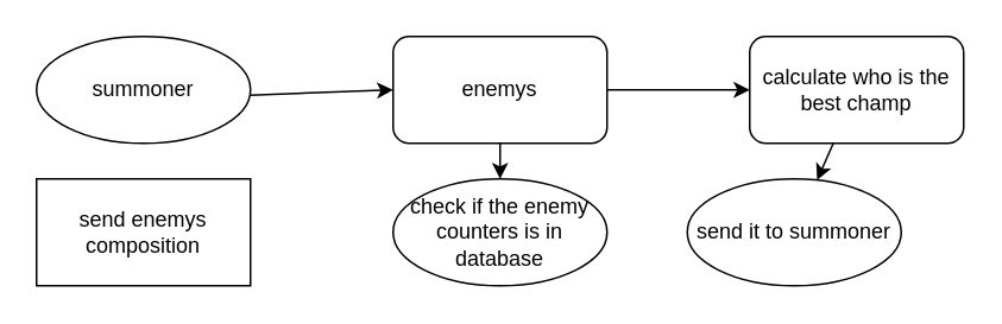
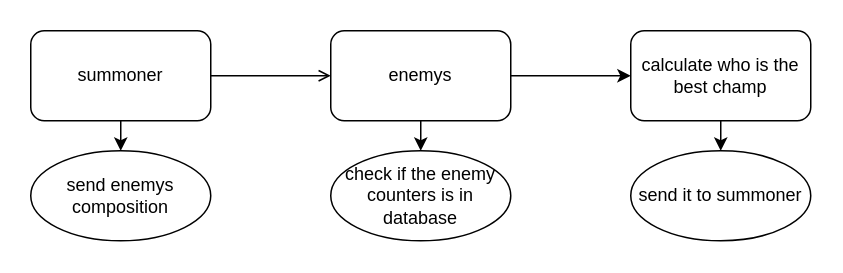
  <mxCell id="0" />
  <mxCell id="1" parent="0" />
- <mxCell id="2" value="" style="edgeStyle=none;html=1;" parent="1" source="4" target="7" edge="1"><mxGeometry relative="1" as="geometry" /></mxCell>
- <mxCell id="4" value="summoner" style="ellipse;whiteSpace=wrap;html=1;" parent="1" vertex="1"><mxGeometry x="20" y="20" width="120" height="60" as="geometry" /></mxCell>
+ <mxCell id="2" value="" style="edgeStyle=none;html=1;endArrow=open;" parent="1" source="4" target="7" edge="1"><mxGeometry relative="1" as="geometry" /></mxCell>
+ <mxCell id="3" value="" style="edgeStyle=none;html=1;" parent="1" source="4" target="8" edge="1"><mxGeometry relative="1" as="geometry" /></mxCell>
+ <mxCell id="4" value="summoner" style="rounded=1;whiteSpace=wrap;html=1;" parent="1" vertex="1"><mxGeometry x="20" y="20" width="120" height="60" as="geometry" /></mxCell>
  <mxCell id="5" value="" style="edgeStyle=none;html=1;exitX=0.5;exitY=1;exitDx=0;exitDy=0;" parent="1" source="7" edge="1"><mxGeometry relative="1" as="geometry"><mxPoint x="280" y="150" as="sourcePoint" /><mxPoint x="280" y="100" as="targetPoint" /></mxGeometry></mxCell>
  <mxCell id="6" value="" style="edgeStyle=none;html=1;" parent="1" source="7" target="11" edge="1"><mxGeometry relative="1" as="geometry" /></mxCell>
  <mxCell id="7" value="enemys" style="whiteSpace=wrap;html=1;rounded=1;" parent="1" vertex="1"><mxGeometry x="220" y="20" width="120" height="60" as="geometry" /></mxCell>
- <mxCell id="8" value="send enemys composition" style="whiteSpace=wrap;html=1;rounded=0;" parent="1" vertex="1"><mxGeometry x="20" y="100" width="120" height="60" as="geometry" /></mxCell>
+ <mxCell id="8" value="send enemys composition" style="ellipse;whiteSpace=wrap;html=1;rounded=1;" parent="1" vertex="1"><mxGeometry x="20" y="100" width="120" height="60" as="geometry" /></mxCell>
  <mxCell id="9" value="check if the enemy counters is in database" style="ellipse;whiteSpace=wrap;html=1;rounded=1;" parent="1" vertex="1"><mxGeometry x="220" y="100" width="120" height="60" as="geometry" /></mxCell>
  <mxCell id="10" value="" style="edgeStyle=none;html=1;" parent="1" source="11" target="12" edge="1"><mxGeometry relative="1" as="geometry" /></mxCell>
  <mxCell id="11" value="calculate who is the best champ" style="whiteSpace=wrap;html=1;rounded=1;" parent="1" vertex="1"><mxGeometry x="420" y="20" width="120" height="60" as="geometry" /></mxCell>
- <mxCell id="12" value="send it to summoner" style="ellipse;whiteSpace=wrap;html=1;rounded=1;" parent="1" vertex="1"><mxGeometry x="385" y="100" width="120" height="60" as="geometry" /></mxCell>
+ <mxCell id="12" value="send it to summoner" style="ellipse;whiteSpace=wrap;html=1;rounded=1;" parent="1" vertex="1"><mxGeometry x="420" y="100" width="120" height="60" as="geometry" /></mxCell>
